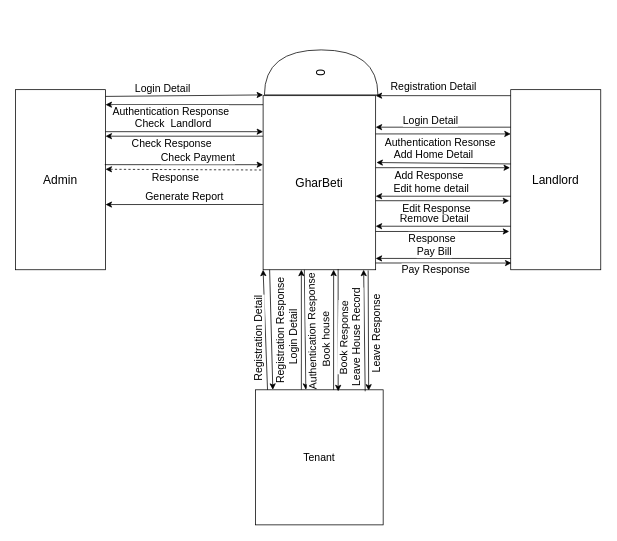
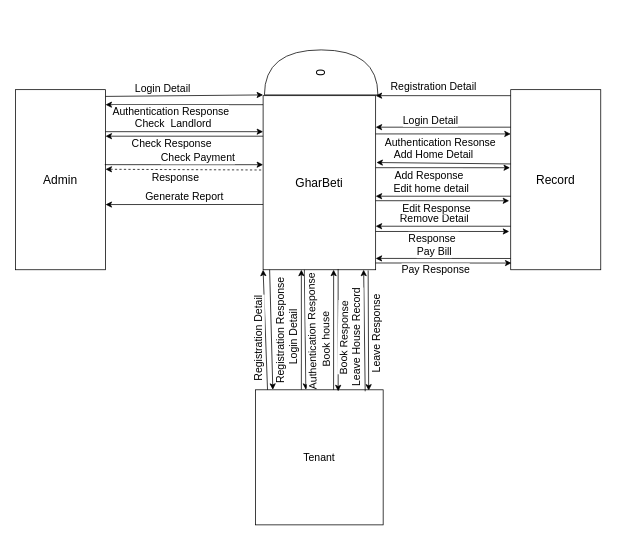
  <mxCell id="0" />
  <mxCell id="1" parent="0" />
  <mxCell id="2" value="&lt;font size=&quot;3&quot;&gt;GharBeti&lt;/font&gt;" style="rounded=0;whiteSpace=wrap;html=1;" parent="1" vertex="1"><mxGeometry x="350" y="127" width="150" height="232" as="geometry" /></mxCell>
  <mxCell id="3" value="&lt;font size=&quot;3&quot;&gt;0&lt;/font&gt;" style="shape=or;whiteSpace=wrap;html=1;rotation=-90;" parent="1" vertex="1"><mxGeometry x="397.38" y="20.38" width="60" height="151.25" as="geometry" /></mxCell>
  <mxCell id="4" value="&lt;font size=&quot;3&quot;&gt;Admin&lt;/font&gt;" style="rounded=0;whiteSpace=wrap;html=1;" parent="1" vertex="1"><mxGeometry x="20" y="119" width="120" height="240" as="geometry" /></mxCell>
  <mxCell id="5" value="" style="endArrow=classic;html=1;" parent="1" edge="1"><mxGeometry width="50" height="50" relative="1" as="geometry"><mxPoint x="140" y="128" as="sourcePoint" /><mxPoint x="350" y="126" as="targetPoint" /></mxGeometry></mxCell>
  <mxCell id="6" value="&lt;font style=&quot;font-size: 14px&quot;&gt;Login Detail&lt;/font&gt;" style="edgeLabel;html=1;align=center;verticalAlign=middle;resizable=0;points=[];" parent="5" vertex="1" connectable="0"><mxGeometry x="-0.282" y="1" relative="1" as="geometry"><mxPoint x="1.01" y="-9.63" as="offset" /></mxGeometry></mxCell>
  <mxCell id="7" value="" style="endArrow=classic;html=1;" parent="1" edge="1"><mxGeometry width="50" height="50" relative="1" as="geometry"><mxPoint x="350" y="139" as="sourcePoint" /><mxPoint x="140" y="139" as="targetPoint" /></mxGeometry></mxCell>
  <mxCell id="8" value="&lt;font style=&quot;font-size: 14px&quot;&gt;Authentication Response&lt;/font&gt;" style="edgeLabel;html=1;align=center;verticalAlign=middle;resizable=0;points=[];fontSize=12;" parent="7" vertex="1" connectable="0"><mxGeometry x="0.451" y="2" relative="1" as="geometry"><mxPoint x="28" y="6" as="offset" /></mxGeometry></mxCell>
  <mxCell id="9" value="" style="endArrow=classic;html=1;fontSize=12;entryX=1;entryY=0.442;entryDx=0;entryDy=0;entryPerimeter=0;exitX=-0.017;exitY=0.427;exitDx=0;exitDy=0;exitPerimeter=0;dashed=1;" parent="1" source="2" target="4" edge="1"><mxGeometry width="50" height="50" relative="1" as="geometry"><mxPoint x="360" y="219" as="sourcePoint" /><mxPoint x="260" y="219" as="targetPoint" /></mxGeometry></mxCell>
  <mxCell id="10" value="&lt;font style=&quot;font-size: 14px&quot;&gt;Response&lt;/font&gt;" style="edgeLabel;html=1;align=center;verticalAlign=middle;resizable=0;points=[];fontSize=12;" parent="9" vertex="1" connectable="0"><mxGeometry x="0.11" y="1" relative="1" as="geometry"><mxPoint y="9" as="offset" /></mxGeometry></mxCell>
  <mxCell id="11" value="" style="endArrow=classic;html=1;fontSize=12;entryX=0.25;entryY=1;entryDx=0;entryDy=0;" parent="1" edge="1"><mxGeometry width="50" height="50" relative="1" as="geometry"><mxPoint x="401" y="519" as="sourcePoint" /><mxPoint x="401" y="359" as="targetPoint" /></mxGeometry></mxCell>
  <mxCell id="12" value="&lt;font style=&quot;font-size: 14px&quot;&gt;Login Detail&lt;/font&gt;" style="edgeLabel;html=1;align=center;verticalAlign=middle;resizable=0;points=[];rotation=-90;" vertex="1" connectable="0" parent="11"><mxGeometry x="-0.138" y="1" relative="1" as="geometry"><mxPoint x="-10" as="offset" /></mxGeometry></mxCell>
  <mxCell id="13" value="" style="endArrow=classic;html=1;fontSize=12;entryX=1;entryY=0.638;entryDx=0;entryDy=0;entryPerimeter=0;" parent="1" target="4" edge="1"><mxGeometry width="50" height="50" relative="1" as="geometry"><mxPoint x="350" y="272" as="sourcePoint" /><mxPoint x="140" y="266" as="targetPoint" /></mxGeometry></mxCell>
  <mxCell id="14" value="&lt;font style=&quot;font-size: 14px&quot;&gt;Generate Report&lt;/font&gt;" style="edgeLabel;html=1;align=center;verticalAlign=middle;resizable=0;points=[];fontSize=12;" parent="13" vertex="1" connectable="0"><mxGeometry x="-0.7" y="-1" relative="1" as="geometry"><mxPoint x="-73" y="-11" as="offset" /></mxGeometry></mxCell>
  <mxCell id="15" value="" style="endArrow=classic;html=1;fontSize=12;exitX=0.992;exitY=0.404;exitDx=0;exitDy=0;exitPerimeter=0;" parent="1" edge="1"><mxGeometry width="50" height="50" relative="1" as="geometry"><mxPoint x="139.04" y="218.96" as="sourcePoint" /><mxPoint x="350" y="219" as="targetPoint" /></mxGeometry></mxCell>
  <mxCell id="16" value="&lt;font style=&quot;font-size: 14px&quot;&gt;Check Payment&lt;/font&gt;" style="edgeLabel;html=1;align=center;verticalAlign=middle;resizable=0;points=[];fontSize=12;" parent="15" vertex="1" connectable="0"><mxGeometry x="0.165" y="3" relative="1" as="geometry"><mxPoint y="-6" as="offset" /></mxGeometry></mxCell>
  <mxCell id="17" value="" style="endArrow=classic;html=1;fontSize=12;" parent="1" edge="1"><mxGeometry width="50" height="50" relative="1" as="geometry"><mxPoint x="140" y="175" as="sourcePoint" /><mxPoint x="350" y="175" as="targetPoint" /></mxGeometry></mxCell>
  <mxCell id="18" value="&lt;font style=&quot;font-size: 14px&quot;&gt;Check&amp;nbsp; Landlord&lt;/font&gt;" style="edgeLabel;html=1;align=center;verticalAlign=middle;resizable=0;points=[];fontSize=12;" parent="17" vertex="1" connectable="0"><mxGeometry x="-0.154" y="1" relative="1" as="geometry"><mxPoint y="-10.04" as="offset" /></mxGeometry></mxCell>
  <mxCell id="19" value="" style="endArrow=classic;html=1;fontSize=12;entryX=1;entryY=0.3;entryDx=0;entryDy=0;entryPerimeter=0;" parent="1" edge="1"><mxGeometry width="50" height="50" relative="1" as="geometry"><mxPoint x="350" y="181" as="sourcePoint" /><mxPoint x="140" y="181" as="targetPoint" /></mxGeometry></mxCell>
  <mxCell id="20" value="&lt;font style=&quot;font-size: 14px&quot;&gt;Check Response&lt;/font&gt;" style="edgeLabel;html=1;align=center;verticalAlign=middle;resizable=0;points=[];fontSize=12;" parent="19" vertex="1" connectable="0"><mxGeometry x="0.176" y="2" relative="1" as="geometry"><mxPoint y="7" as="offset" /></mxGeometry></mxCell>
- <mxCell id="21" value="&lt;font size=&quot;3&quot;&gt;Landlord&lt;/font&gt;" style="rounded=0;whiteSpace=wrap;html=1;fontSize=12;" parent="1" vertex="1"><mxGeometry x="680" y="119" width="120" height="240" as="geometry" /></mxCell>
+ <mxCell id="21" value="&lt;font size=&quot;3&quot;&gt;Record&lt;/font&gt;" style="rounded=0;whiteSpace=wrap;html=1;fontSize=12;" parent="1" vertex="1"><mxGeometry x="680" y="119" width="120" height="240" as="geometry" /></mxCell>
  <mxCell id="22" value="" style="endArrow=classic;html=1;fontSize=12;entryX=-0.008;entryY=0.421;entryDx=0;entryDy=0;entryPerimeter=0;" parent="1" edge="1"><mxGeometry width="50" height="50" relative="1" as="geometry"><mxPoint x="500" y="223" as="sourcePoint" /><mxPoint x="679.04" y="223.04" as="targetPoint" /></mxGeometry></mxCell>
  <mxCell id="23" value="&lt;font style=&quot;font-size: 14px&quot;&gt;Add Response&lt;/font&gt;" style="edgeLabel;html=1;align=center;verticalAlign=middle;resizable=0;points=[];fontSize=12;" parent="22" vertex="1" connectable="0"><mxGeometry x="-0.307" relative="1" as="geometry"><mxPoint x="9" y="9" as="offset" /></mxGeometry></mxCell>
  <mxCell id="24" value="" style="endArrow=classic;html=1;fontSize=12;entryX=1.007;entryY=0.384;entryDx=0;entryDy=0;entryPerimeter=0;" parent="1" edge="1" target="2"><mxGeometry width="50" height="50" relative="1" as="geometry"><mxPoint x="680" y="218" as="sourcePoint" /><mxPoint x="479.04" y="218.04" as="targetPoint" /></mxGeometry></mxCell>
  <mxCell id="25" value="&lt;font style=&quot;font-size: 14px&quot;&gt;Add Home Detail&lt;/font&gt;" style="edgeLabel;html=1;align=center;verticalAlign=middle;resizable=0;points=[];fontSize=12;" parent="24" vertex="1" connectable="0"><mxGeometry x="0.164" relative="1" as="geometry"><mxPoint y="-11" as="offset" /></mxGeometry></mxCell>
  <mxCell id="26" value="" style="endArrow=classic;html=1;fontSize=12;" parent="1" edge="1"><mxGeometry width="50" height="50" relative="1" as="geometry"><mxPoint x="500" y="178" as="sourcePoint" /><mxPoint x="680" y="178" as="targetPoint" /></mxGeometry></mxCell>
  <mxCell id="27" value="&lt;font style=&quot;font-size: 14px&quot;&gt;Authentication Resonse&lt;/font&gt;" style="edgeLabel;html=1;align=center;verticalAlign=middle;resizable=0;points=[];fontSize=12;" parent="26" vertex="1" connectable="0"><mxGeometry x="-0.27" y="-1" relative="1" as="geometry"><mxPoint x="19" y="9" as="offset" /></mxGeometry></mxCell>
  <mxCell id="28" value="" style="endArrow=classic;html=1;fontSize=12;" parent="1" edge="1"><mxGeometry width="50" height="50" relative="1" as="geometry"><mxPoint x="680" y="169" as="sourcePoint" /><mxPoint x="500" y="169" as="targetPoint" /></mxGeometry></mxCell>
  <mxCell id="29" value="&lt;font style=&quot;font-size: 14px&quot;&gt;Login Detail&lt;/font&gt;" style="edgeLabel;html=1;align=center;verticalAlign=middle;resizable=0;points=[];fontSize=12;" parent="28" vertex="1" connectable="0"><mxGeometry x="0.26" y="2" relative="1" as="geometry"><mxPoint x="5" y="-12" as="offset" /></mxGeometry></mxCell>
  <mxCell id="30" value="" style="endArrow=classic;html=1;fontSize=12;entryX=1;entryY=0;entryDx=0;entryDy=0;" parent="1" target="2" edge="1"><mxGeometry width="50" height="50" relative="1" as="geometry"><mxPoint x="680" y="127" as="sourcePoint" /><mxPoint x="730" y="77" as="targetPoint" /></mxGeometry></mxCell>
  <mxCell id="31" value="&lt;font style=&quot;font-size: 14px&quot;&gt;Registration Detail&lt;/font&gt;" style="edgeLabel;html=1;align=center;verticalAlign=middle;resizable=0;points=[];fontSize=12;" parent="30" vertex="1" connectable="0"><mxGeometry x="0.22" y="-3" relative="1" as="geometry"><mxPoint x="6" y="-10" as="offset" /></mxGeometry></mxCell>
  <mxCell id="32" value="" style="endArrow=classic;html=1;fontSize=12;entryX=0.992;entryY=0.909;entryDx=0;entryDy=0;entryPerimeter=0;" parent="1" edge="1"><mxGeometry width="50" height="50" relative="1" as="geometry"><mxPoint x="680" y="344" as="sourcePoint" /><mxPoint x="500" y="343.888" as="targetPoint" /></mxGeometry></mxCell>
  <mxCell id="33" value="&lt;font style=&quot;font-size: 14px&quot;&gt;Pay Bill&lt;/font&gt;" style="edgeLabel;html=1;align=center;verticalAlign=middle;resizable=0;points=[];" vertex="1" connectable="0" parent="32"><mxGeometry x="0.129" y="1" relative="1" as="geometry"><mxPoint y="-10" as="offset" /></mxGeometry></mxCell>
  <mxCell id="34" value="" style="endArrow=classic;html=1;fontSize=12;" parent="1" edge="1"><mxGeometry width="50" height="50" relative="1" as="geometry"><mxPoint x="500" y="308" as="sourcePoint" /><mxPoint x="678" y="308" as="targetPoint" /></mxGeometry></mxCell>
  <mxCell id="35" value="" style="endArrow=classic;html=1;fontSize=12;" parent="1" edge="1"><mxGeometry width="50" height="50" relative="1" as="geometry"><mxPoint x="680" y="301" as="sourcePoint" /><mxPoint x="500" y="301" as="targetPoint" /></mxGeometry></mxCell>
  <mxCell id="36" value="&lt;font style=&quot;font-size: 14px&quot;&gt;Remove Detail&lt;/font&gt;" style="edgeLabel;html=1;align=center;verticalAlign=middle;resizable=0;points=[];" vertex="1" connectable="0" parent="35"><mxGeometry x="0.15" y="-2" relative="1" as="geometry"><mxPoint y="-9" as="offset" /></mxGeometry></mxCell>
  <mxCell id="37" value="&lt;font style=&quot;font-size: 14px&quot;&gt;Response&amp;nbsp;&lt;/font&gt;" style="edgeLabel;html=1;align=center;verticalAlign=middle;resizable=0;points=[];" vertex="1" connectable="0" parent="35"><mxGeometry x="0.201" y="5" relative="1" as="geometry"><mxPoint x="4" y="10" as="offset" /></mxGeometry></mxCell>
  <mxCell id="38" value="" style="endArrow=classic;html=1;fontSize=12;entryX=-0.017;entryY=0.617;entryDx=0;entryDy=0;entryPerimeter=0;" parent="1" edge="1" target="21"><mxGeometry width="50" height="50" relative="1" as="geometry"><mxPoint x="500" y="267" as="sourcePoint" /><mxPoint x="530" y="218" as="targetPoint" /></mxGeometry></mxCell>
  <mxCell id="39" value="&lt;font style=&quot;font-size: 14px&quot;&gt;Edit Response&lt;/font&gt;" style="edgeLabel;html=1;align=center;verticalAlign=middle;resizable=0;points=[];" vertex="1" connectable="0" parent="38"><mxGeometry x="-0.141" y="-1" relative="1" as="geometry"><mxPoint x="5" y="8.4" as="offset" /></mxGeometry></mxCell>
  <mxCell id="40" value="" style="endArrow=classic;html=1;fontSize=12;" parent="1" edge="1"><mxGeometry width="50" height="50" relative="1" as="geometry"><mxPoint x="680" y="261" as="sourcePoint" /><mxPoint x="500" y="261" as="targetPoint" /></mxGeometry></mxCell>
  <mxCell id="41" value="&lt;font style=&quot;font-size: 14px&quot;&gt;Edit home detail&lt;/font&gt;" style="edgeLabel;html=1;align=center;verticalAlign=middle;resizable=0;points=[];" vertex="1" connectable="0" parent="40"><mxGeometry x="0.377" y="-1" relative="1" as="geometry"><mxPoint x="17" y="-9.06" as="offset" /></mxGeometry></mxCell>
  <mxCell id="42" value="" style="endArrow=classic;html=1;fontSize=12;entryX=0.857;entryY=0.006;entryDx=0;entryDy=0;entryPerimeter=0;exitX=0.9;exitY=1.004;exitDx=0;exitDy=0;exitPerimeter=0;" edge="1" parent="1"><mxGeometry width="50" height="50" relative="1" as="geometry"><mxPoint x="490" y="359.928" as="sourcePoint" /><mxPoint x="490.69" y="520.08" as="targetPoint" /></mxGeometry></mxCell>
  <mxCell id="43" value="&lt;font style=&quot;font-size: 14px&quot;&gt;Leave Response&lt;/font&gt;" style="edgeLabel;html=1;align=center;verticalAlign=middle;resizable=0;points=[];rotation=-90;" vertex="1" connectable="0" parent="42"><mxGeometry x="0.25" y="2" relative="1" as="geometry"><mxPoint x="9" y="-15" as="offset" /></mxGeometry></mxCell>
  <mxCell id="44" value="" style="endArrow=classic;html=1;fontSize=12;entryX=0.135;entryY=0;entryDx=0;entryDy=0;entryPerimeter=0;exitX=0.058;exitY=1;exitDx=0;exitDy=0;exitPerimeter=0;" edge="1" parent="1" source="2" target="52"><mxGeometry width="50" height="50" relative="1" as="geometry"><mxPoint x="362" y="359" as="sourcePoint" /><mxPoint x="366.94" y="519" as="targetPoint" /></mxGeometry></mxCell>
  <mxCell id="45" value="&lt;font style=&quot;font-size: 14px&quot;&gt;Registration Response&amp;nbsp;&lt;/font&gt;" style="edgeLabel;html=1;align=center;verticalAlign=middle;resizable=0;points=[];rotation=-90;" vertex="1" connectable="0" parent="44"><mxGeometry x="0.263" y="1" relative="1" as="geometry"><mxPoint x="11" y="-21" as="offset" /></mxGeometry></mxCell>
  <mxCell id="46" value="" style="endArrow=classic;html=1;fontSize=12;entryX=0;entryY=1;entryDx=0;entryDy=0;exitX=0.094;exitY=0.011;exitDx=0;exitDy=0;exitPerimeter=0;" edge="1" parent="1" source="52" target="2"><mxGeometry width="50" height="50" relative="1" as="geometry"><mxPoint x="360" y="519" as="sourcePoint" /><mxPoint x="410" y="469" as="targetPoint" /></mxGeometry></mxCell>
  <mxCell id="47" value="&lt;font style=&quot;font-size: 14px&quot;&gt;Registration Detail&lt;/font&gt;" style="edgeLabel;html=1;align=center;verticalAlign=middle;resizable=0;points=[];rotation=-90;" vertex="1" connectable="0" parent="46"><mxGeometry x="-0.225" relative="1" as="geometry"><mxPoint x="-11" y="-7" as="offset" /></mxGeometry></mxCell>
  <mxCell id="48" value="" style="endArrow=classic;html=1;fontSize=12;" edge="1" parent="1"><mxGeometry width="50" height="50" relative="1" as="geometry"><mxPoint x="405" y="359" as="sourcePoint" /><mxPoint x="407" y="519" as="targetPoint" /></mxGeometry></mxCell>
  <mxCell id="49" value="&lt;font style=&quot;font-size: 14px&quot;&gt;Authentication Response&lt;/font&gt;" style="edgeLabel;html=1;align=center;verticalAlign=middle;resizable=0;points=[];rotation=-91;" vertex="1" connectable="0" parent="48"><mxGeometry x="0.425" y="-1" relative="1" as="geometry"><mxPoint x="10" y="-31" as="offset" /></mxGeometry></mxCell>
  <mxCell id="50" value="" style="endArrow=classic;html=1;fontSize=12;entryX=0.008;entryY=0.942;entryDx=0;entryDy=0;entryPerimeter=0;" edge="1" parent="1"><mxGeometry width="50" height="50" relative="1" as="geometry"><mxPoint x="500" y="350" as="sourcePoint" /><mxPoint x="680.96" y="350.08" as="targetPoint" /></mxGeometry></mxCell>
  <mxCell id="51" value="&lt;font style=&quot;font-size: 14px&quot;&gt;Pay Response&lt;/font&gt;" style="edgeLabel;html=1;align=center;verticalAlign=middle;resizable=0;points=[];" vertex="1" connectable="0" parent="50"><mxGeometry x="-0.114" y="-1" relative="1" as="geometry"><mxPoint y="7" as="offset" /></mxGeometry></mxCell>
  <mxCell id="52" value="&lt;font style=&quot;font-size: 14px&quot;&gt;Tenant&lt;/font&gt;" style="rounded=0;whiteSpace=wrap;html=1;" vertex="1" parent="1"><mxGeometry x="340" y="519" width="170" height="180" as="geometry" /></mxCell>
  <mxCell id="53" value="" style="endArrow=classic;html=1;fontSize=12;exitX=0.836;exitY=0.011;exitDx=0;exitDy=0;exitPerimeter=0;" edge="1" parent="1"><mxGeometry width="50" height="50" relative="1" as="geometry"><mxPoint x="486.04" y="520.98" as="sourcePoint" /><mxPoint x="484" y="359" as="targetPoint" /></mxGeometry></mxCell>
  <mxCell id="54" value="&lt;font style=&quot;font-size: 14px&quot;&gt;Leave House Record&lt;/font&gt;" style="edgeLabel;html=1;align=center;verticalAlign=middle;resizable=0;points=[];rotation=-90;" vertex="1" connectable="0" parent="53"><mxGeometry x="-0.198" y="-1" relative="1" as="geometry"><mxPoint x="-11" y="-6" as="offset" /></mxGeometry></mxCell>
  <mxCell id="55" value="" style="endArrow=classic;html=1;fontSize=12;entryX=0.636;entryY=0.011;entryDx=0;entryDy=0;entryPerimeter=0;" edge="1" parent="1"><mxGeometry width="50" height="50" relative="1" as="geometry"><mxPoint x="450" y="358" as="sourcePoint" /><mxPoint x="450.04" y="520.98" as="targetPoint" /></mxGeometry></mxCell>
  <mxCell id="56" value="&lt;font style=&quot;font-size: 14px&quot;&gt;Book Response&lt;/font&gt;" style="edgeLabel;html=1;align=center;verticalAlign=middle;resizable=0;points=[];rotation=-89;" vertex="1" connectable="0" parent="55"><mxGeometry x="0.136" relative="1" as="geometry"><mxPoint x="7" as="offset" /></mxGeometry></mxCell>
  <mxCell id="57" value="" style="endArrow=classic;html=1;fontSize=12;exitX=0.571;exitY=0;exitDx=0;exitDy=0;exitPerimeter=0;" edge="1" parent="1"><mxGeometry width="50" height="50" relative="1" as="geometry"><mxPoint x="443.94" y="519" as="sourcePoint" /><mxPoint x="444" y="359" as="targetPoint" /></mxGeometry></mxCell>
  <mxCell id="58" value="&lt;span style=&quot;font-size: 14px&quot;&gt;Book house&lt;/span&gt;" style="edgeLabel;html=1;align=center;verticalAlign=middle;resizable=0;points=[];rotation=-91;" vertex="1" connectable="0" parent="57"><mxGeometry x="-0.163" relative="1" as="geometry"><mxPoint x="-10" as="offset" /></mxGeometry></mxCell>
